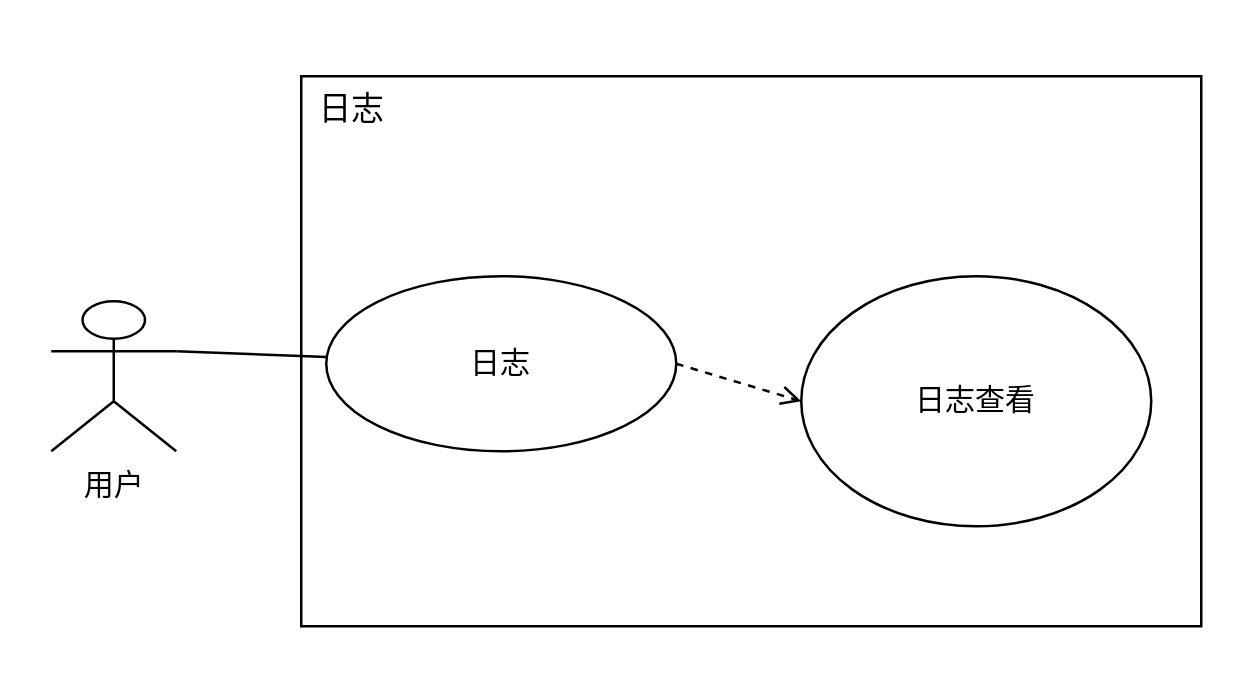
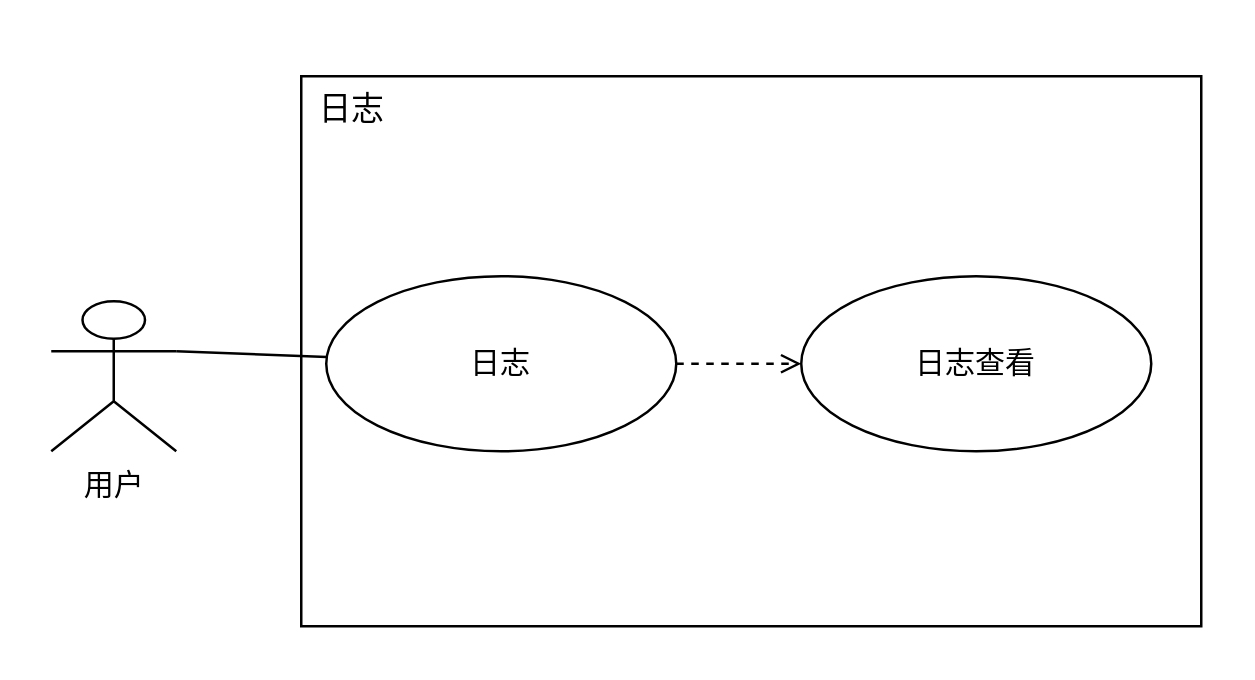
  <mxCell id="0" />
  <mxCell id="1" parent="0" />
  <mxCell id="2" value="" style="rounded=0;whiteSpace=wrap;html=1;" vertex="1" parent="1"><mxGeometry x="120" y="30" width="360" height="220" as="geometry" /></mxCell>
  <mxCell id="3" value="用户" style="shape=umlActor;verticalLabelPosition=bottom;verticalAlign=top;html=1;outlineConnect=0;" vertex="1" parent="1"><mxGeometry x="20" y="120" width="50" height="60" as="geometry" /></mxCell>
  <mxCell id="4" value="&lt;span style=&quot;font-weight: normal;&quot;&gt;&lt;font style=&quot;font-size: 13px;&quot;&gt;日志&lt;/font&gt;&lt;/span&gt;" style="text;strokeColor=none;fillColor=none;html=1;fontSize=24;fontStyle=1;verticalAlign=middle;align=center;" vertex="1" parent="1"><mxGeometry x="90" y="20" width="100" height="40" as="geometry" /></mxCell>
  <mxCell id="5" style="rounded=0;orthogonalLoop=1;jettySize=auto;html=1;dashed=1;endArrow=open;endFill=0;exitX=1;exitY=0.5;exitDx=0;exitDy=0;entryX=0;entryY=0.5;entryDx=0;entryDy=0;" edge="1" parent="1" source="6" target="8"><mxGeometry relative="1" as="geometry"><mxPoint x="320" y="75" as="targetPoint" /></mxGeometry></mxCell>
  <mxCell id="6" value="日志" style="ellipse;whiteSpace=wrap;html=1;" vertex="1" parent="1"><mxGeometry x="130" y="110" width="140" height="70" as="geometry" /></mxCell>
  <mxCell id="7" style="rounded=0;orthogonalLoop=1;jettySize=auto;html=1;endArrow=none;endFill=0;exitX=1;exitY=0.333;exitDx=0;exitDy=0;exitPerimeter=0;" edge="1" parent="1" source="3" target="6"><mxGeometry relative="1" as="geometry" /></mxCell>
- <mxCell id="8" value="日志查看" style="ellipse;whiteSpace=wrap;html=1;" vertex="1" parent="1"><mxGeometry x="320" y="110" width="140" height="100" as="geometry" /></mxCell>
+ <mxCell id="8" value="日志查看" style="ellipse;whiteSpace=wrap;html=1;" vertex="1" parent="1"><mxGeometry x="320" y="110" width="140" height="70" as="geometry" /></mxCell>
